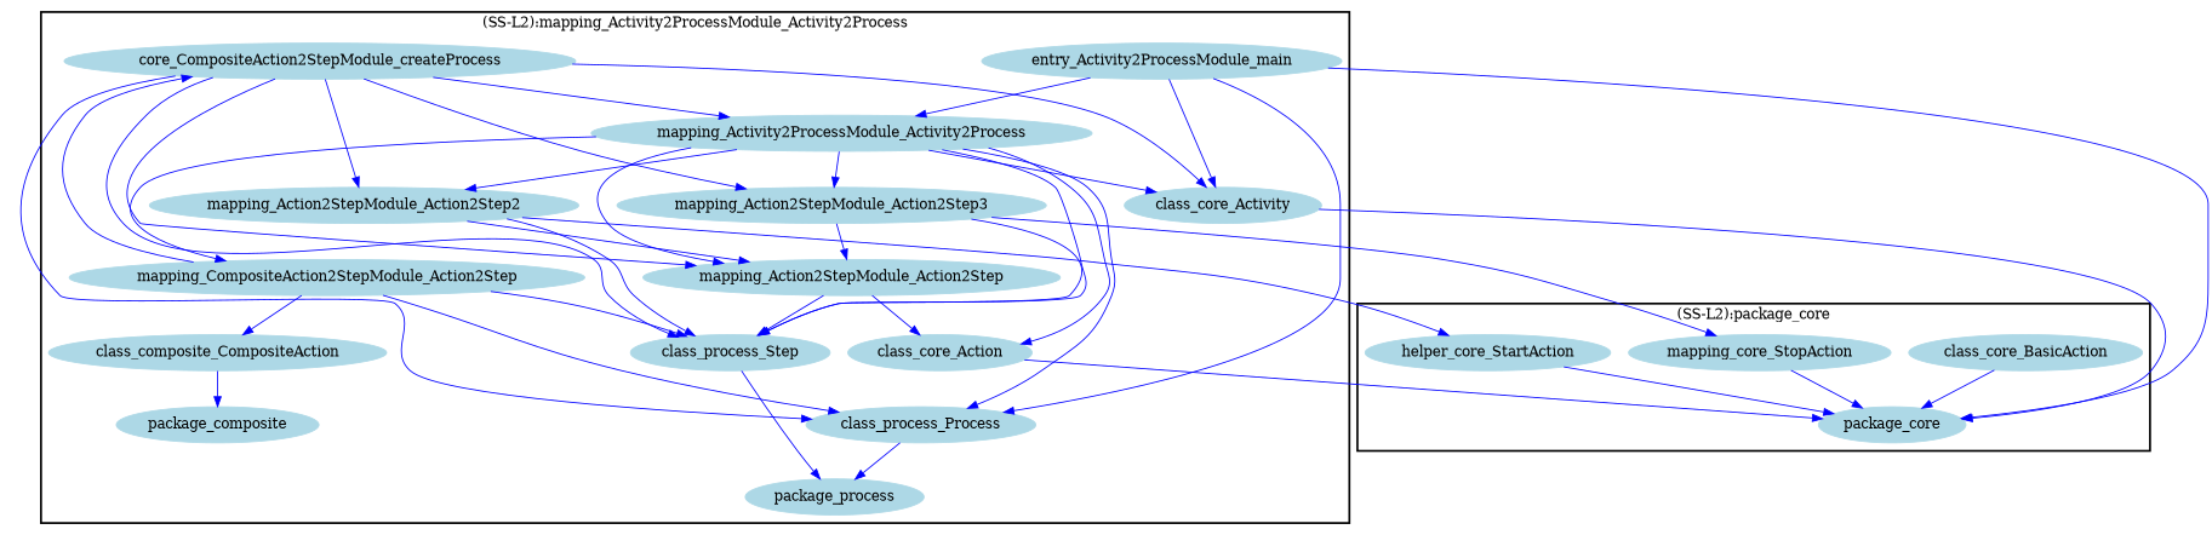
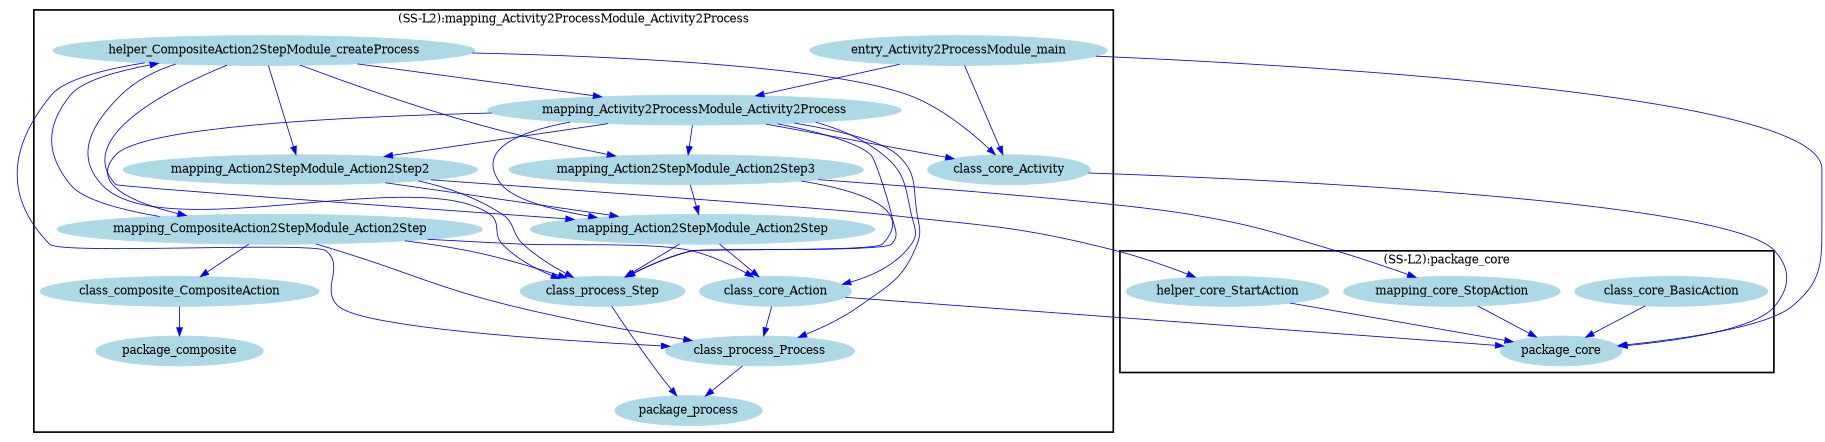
  digraph {
    node [color=lightblue fontcolor=black shape=ellipse style=filled]
    edge [color=blue font=6]
    n1 [label=mapping_Action2StepModule_Action2Step2]
    n2 [label=mapping_Action2StepModule_Action2Step3]
    n3 [label=class_process_Step]
    n4 [label=mapping_Action2StepModule_Action2Step]
    n5 [label=class_core_Action]
    n6 [label=mapping_CompositeAction2StepModule_Action2Step]
-   n7 [label=core_CompositeAction2StepModule_createProcess]
+   n7 [label=helper_CompositeAction2StepModule_createProcess]
    n8 [label=class_process_Process]
    n9 [label=package_process]
    n10 [label=class_core_Activity]
    n11 [label=entry_Activity2ProcessModule_main]
    n12 [label=mapping_Activity2ProcessModule_Activity2Process]
    n13 [label=class_composite_CompositeAction]
    n14 [label=package_composite]
    n15 [label=class_core_BasicAction]
    n16 [label=mapping_core_StopAction]
    n17 [label=package_core]
    n18 [label=helper_core_StartAction]
    subgraph cluster_1 {
      color=black
      label="(SS-L2):mapping_Activity2ProcessModule_Activity2Process"
      style=bold
      n1
      n2
      n3
      n4
      n5
      n6
      n7
      n8
      n9
      n10
      n11
      n12
      n13
      n14
    }
    subgraph cluster_2 {
      color=black
      label="(SS-L2):package_core"
      style=bold
      n15
      n16
      n17
      n18
    }
    n1 -> n3
    n1 -> n4
    n1 -> n18
    n2 -> n3
    n2 -> n4
    n2 -> n16
    n3 -> n9
    n4 -> n3
    n4 -> n5
    n5 -> n17
    n6 -> n3
+   n6 -> n5
    n6 -> n7
    n6 -> n8
    n6 -> n13
    n7 -> n1
    n7 -> n2
    n7 -> n3
    n7 -> n4
    n7 -> n8
    n7 -> n10
    n7 -> n12
    n8 -> n9
    n10 -> n17
-   n11 -> n8
+   n5 -> n8
    n11 -> n10
    n11 -> n12
    n11 -> n17
    n12 -> n1
    n12 -> n2
    n12 -> n3
    n12 -> n4
    n12 -> n5
    n12 -> n6
    n12 -> n8
    n12 -> n10
    n13 -> n14
    n15 -> n17
    n16 -> n17
    n18 -> n17
  }
